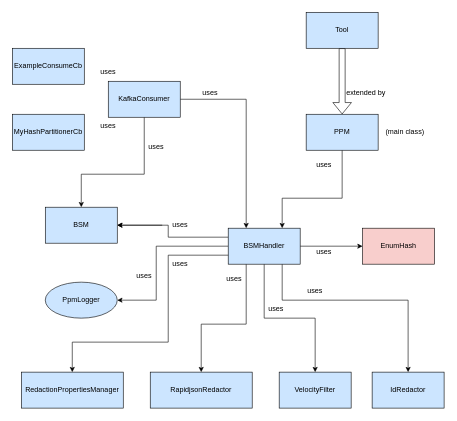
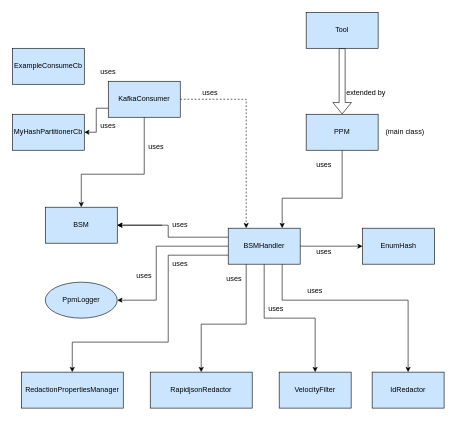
  <mxCell id="0" />
  <mxCell id="1" parent="0" />
- <mxCell id="2" value="EnumHash" style="rounded=0;whiteSpace=wrap;html=1;fillColor=#f8cecc;" parent="1" vertex="1"><mxGeometry x="604" y="380" width="120" height="60" as="geometry" /></mxCell>
+ <mxCell id="2" value="EnumHash" style="rounded=0;whiteSpace=wrap;html=1;fillColor=#CCE5FF;" parent="1" vertex="1"><mxGeometry x="604" y="380" width="120" height="60" as="geometry" /></mxCell>
  <mxCell id="3" value="IdRedactor" style="rounded=0;whiteSpace=wrap;html=1;fillColor=#CCE5FF;" parent="1" vertex="1"><mxGeometry x="620" y="620" width="120" height="60" as="geometry" /></mxCell>
  <mxCell id="4" value="VelocityFilter" style="rounded=0;whiteSpace=wrap;html=1;fillColor=#CCE5FF;" parent="1" vertex="1"><mxGeometry x="465" y="620" width="120" height="60" as="geometry" /></mxCell>
  <mxCell id="5" value="BSM" style="rounded=0;whiteSpace=wrap;html=1;fillColor=#CCE5FF;" parent="1" vertex="1"><mxGeometry x="75" y="345" width="120" height="60" as="geometry" /></mxCell>
  <mxCell id="6" style="edgeStyle=orthogonalEdgeStyle;rounded=0;orthogonalLoop=1;jettySize=auto;html=1;exitX=0.25;exitY=1;exitDx=0;exitDy=0;entryX=0.5;entryY=0;entryDx=0;entryDy=0;" parent="1" source="12" target="14" edge="1"><mxGeometry relative="1" as="geometry"><Array as="points"><mxPoint x="410" y="540" /><mxPoint x="335" y="540" /></Array></mxGeometry></mxCell>
  <mxCell id="7" style="edgeStyle=orthogonalEdgeStyle;rounded=0;orthogonalLoop=1;jettySize=auto;html=1;exitX=0;exitY=0.25;exitDx=0;exitDy=0;" parent="1" source="12" target="5" edge="1"><mxGeometry relative="1" as="geometry"><Array as="points"><mxPoint x="280" y="395" /><mxPoint x="280" y="375" /></Array></mxGeometry></mxCell>
  <mxCell id="8" style="edgeStyle=orthogonalEdgeStyle;rounded=0;orthogonalLoop=1;jettySize=auto;html=1;exitX=0.5;exitY=1;exitDx=0;exitDy=0;" parent="1" source="12" target="4" edge="1"><mxGeometry relative="1" as="geometry" /></mxCell>
  <mxCell id="9" style="edgeStyle=orthogonalEdgeStyle;rounded=0;orthogonalLoop=1;jettySize=auto;html=1;exitX=0.75;exitY=1;exitDx=0;exitDy=0;entryX=0.5;entryY=0;entryDx=0;entryDy=0;" parent="1" source="12" target="3" edge="1"><mxGeometry relative="1" as="geometry"><Array as="points"><mxPoint x="470" y="500" /><mxPoint x="680" y="500" /></Array><mxPoint x="780" y="570" as="targetPoint" /></mxGeometry></mxCell>
  <mxCell id="10" style="edgeStyle=orthogonalEdgeStyle;rounded=0;orthogonalLoop=1;jettySize=auto;html=1;" parent="1" source="12" target="2" edge="1"><mxGeometry relative="1" as="geometry" /></mxCell>
  <mxCell id="11" style="edgeStyle=orthogonalEdgeStyle;rounded=0;orthogonalLoop=1;jettySize=auto;html=1;exitX=0;exitY=0.5;exitDx=0;exitDy=0;entryX=1;entryY=0.5;entryDx=0;entryDy=0;" parent="1" source="12" target="33" edge="1"><mxGeometry relative="1" as="geometry"><Array as="points"><mxPoint x="260" y="410" /><mxPoint x="260" y="500" /></Array></mxGeometry></mxCell>
  <mxCell id="12" value="BSMHandler" style="rounded=0;whiteSpace=wrap;html=1;fillColor=#CCE5FF;" parent="1" vertex="1"><mxGeometry x="380" y="380" width="120" height="60" as="geometry" /></mxCell>
  <mxCell id="13" style="edgeStyle=orthogonalEdgeStyle;rounded=0;orthogonalLoop=1;jettySize=auto;html=1;entryX=0.75;entryY=0;entryDx=0;entryDy=0;exitX=0.5;exitY=1;exitDx=0;exitDy=0;" parent="1" source="35" target="12" edge="1"><mxGeometry relative="1" as="geometry"><Array as="points"><mxPoint x="570" y="330" /><mxPoint x="470" y="330" /></Array></mxGeometry></mxCell>
  <mxCell id="14" value="RapidjsonRedactor" style="rounded=0;whiteSpace=wrap;html=1;fillColor=#CCE5FF;" parent="1" vertex="1"><mxGeometry x="250" y="620" width="170" height="60" as="geometry" /></mxCell>
- <mxCell id="15" style="edgeStyle=orthogonalEdgeStyle;rounded=0;orthogonalLoop=1;jettySize=auto;html=1;entryX=0.25;entryY=0;entryDx=0;entryDy=0;exitX=1;exitY=0.5;exitDx=0;exitDy=0;" parent="1" source="38" target="12" edge="1"><mxGeometry relative="1" as="geometry"><mxPoint x="345" y="170" as="sourcePoint" /></mxGeometry></mxCell>
+ <mxCell id="15" style="edgeStyle=orthogonalEdgeStyle;rounded=0;orthogonalLoop=1;jettySize=auto;html=1;entryX=0.25;entryY=0;entryDx=0;entryDy=0;exitX=1;exitY=0.5;exitDx=0;exitDy=0;dashed=1;" parent="1" source="38" target="12" edge="1"><mxGeometry relative="1" as="geometry"><mxPoint x="345" y="170" as="sourcePoint" /></mxGeometry></mxCell>
  <mxCell id="16" style="edgeStyle=orthogonalEdgeStyle;rounded=0;orthogonalLoop=1;jettySize=auto;html=1;exitX=0.5;exitY=1;exitDx=0;exitDy=0;" parent="1" source="38" target="5" edge="1"><mxGeometry relative="1" as="geometry"><mxPoint x="190" y="260" as="sourcePoint" /><Array as="points"><mxPoint x="240" y="290" /><mxPoint x="135" y="290" /></Array></mxGeometry></mxCell>
  <mxCell id="17" value="extended by" style="text;html=1;strokeColor=none;fillColor=none;align=center;verticalAlign=middle;whiteSpace=wrap;rounded=0;" parent="1" vertex="1"><mxGeometry x="570" y="140" width="80" height="30" as="geometry" /></mxCell>
  <mxCell id="18" value="uses" style="text;html=1;strokeColor=none;fillColor=none;align=center;verticalAlign=middle;whiteSpace=wrap;rounded=0;" parent="1" vertex="1"><mxGeometry x="510" y="260" width="60" height="30" as="geometry" /></mxCell>
  <mxCell id="19" value="" style="edgeStyle=orthogonalEdgeStyle;rounded=0;orthogonalLoop=1;jettySize=auto;html=1;" parent="1" source="20" target="5" edge="1"><mxGeometry relative="1" as="geometry" /></mxCell>
  <mxCell id="20" value="uses" style="text;html=1;strokeColor=none;fillColor=none;align=center;verticalAlign=middle;whiteSpace=wrap;rounded=0;" parent="1" vertex="1"><mxGeometry x="270" y="360" width="60" height="30" as="geometry" /></mxCell>
  <mxCell id="21" value="uses" style="text;html=1;strokeColor=none;fillColor=none;align=center;verticalAlign=middle;whiteSpace=wrap;rounded=0;" parent="1" vertex="1"><mxGeometry x="360" y="450" width="60" height="30" as="geometry" /></mxCell>
  <mxCell id="22" value="uses" style="text;html=1;strokeColor=none;fillColor=none;align=center;verticalAlign=middle;whiteSpace=wrap;rounded=0;" parent="1" vertex="1"><mxGeometry x="495" y="470" width="60" height="30" as="geometry" /></mxCell>
  <mxCell id="23" value="uses" style="text;html=1;strokeColor=none;fillColor=none;align=center;verticalAlign=middle;whiteSpace=wrap;rounded=0;" parent="1" vertex="1"><mxGeometry x="510" y="405" width="60" height="30" as="geometry" /></mxCell>
  <mxCell id="24" value="uses" style="text;html=1;strokeColor=none;fillColor=none;align=center;verticalAlign=middle;whiteSpace=wrap;rounded=0;" parent="1" vertex="1"><mxGeometry x="430" y="500" width="60" height="30" as="geometry" /></mxCell>
  <mxCell id="25" value="ExampleConsumeCb" style="rounded=0;whiteSpace=wrap;html=1;fillColor=#CCE5FF;" parent="1" vertex="1"><mxGeometry x="20" y="80" width="120" height="60" as="geometry" /></mxCell>
  <mxCell id="26" value="MyHashPartitionerCb" style="rounded=0;whiteSpace=wrap;html=1;fillColor=#CCE5FF;" parent="1" vertex="1"><mxGeometry x="20" y="190" width="120" height="60" as="geometry" /></mxCell>
  <mxCell id="27" value="uses" style="text;html=1;strokeColor=none;fillColor=none;align=center;verticalAlign=middle;whiteSpace=wrap;rounded=0;" parent="1" vertex="1"><mxGeometry x="320" y="140" width="60" height="30" as="geometry" /></mxCell>
  <mxCell id="28" value="uses" style="text;html=1;strokeColor=none;fillColor=none;align=center;verticalAlign=middle;whiteSpace=wrap;rounded=0;" parent="1" vertex="1"><mxGeometry x="230" y="230" width="60" height="30" as="geometry" /></mxCell>
  <mxCell id="29" style="edgeStyle=orthogonalEdgeStyle;rounded=0;orthogonalLoop=1;jettySize=auto;html=1;shape=flexArrow;" parent="1" source="36" target="35" edge="1"><mxGeometry relative="1" as="geometry" /></mxCell>
  <mxCell id="30" value="RedactionPropertiesManager" style="rounded=0;whiteSpace=wrap;html=1;fillColor=#CCE5FF;" parent="1" vertex="1"><mxGeometry x="35" y="620" width="170" height="60" as="geometry" /></mxCell>
  <mxCell id="31" value="uses" style="text;html=1;strokeColor=none;fillColor=none;align=center;verticalAlign=middle;whiteSpace=wrap;rounded=0;" parent="1" vertex="1"><mxGeometry x="270" y="425" width="60" height="30" as="geometry" /></mxCell>
  <mxCell id="32" style="edgeStyle=orthogonalEdgeStyle;rounded=0;orthogonalLoop=1;jettySize=auto;html=1;exitX=0;exitY=0.75;exitDx=0;exitDy=0;" parent="1" source="12" target="30" edge="1"><mxGeometry relative="1" as="geometry"><Array as="points"><mxPoint x="280" y="425" /><mxPoint x="280" y="570" /><mxPoint x="120" y="570" /></Array></mxGeometry></mxCell>
  <mxCell id="33" value="PpmLogger" style="ellipse;whiteSpace=wrap;html=1;fillColor=#CCE5FF;" parent="1" vertex="1"><mxGeometry x="75" y="470" width="120" height="60" as="geometry" /></mxCell>
  <mxCell id="34" value="uses" style="text;html=1;strokeColor=none;fillColor=none;align=center;verticalAlign=middle;whiteSpace=wrap;rounded=0;" parent="1" vertex="1"><mxGeometry x="210" y="445" width="60" height="30" as="geometry" /></mxCell>
  <mxCell id="35" value="PPM" style="rounded=0;whiteSpace=wrap;html=1;fillColor=#CCE5FF;" parent="1" vertex="1"><mxGeometry x="510" y="190" width="120" height="60" as="geometry" /></mxCell>
  <mxCell id="36" value="Tool" style="rounded=0;whiteSpace=wrap;html=1;fillColor=#CCE5FF;" parent="1" vertex="1"><mxGeometry x="510" width="120" height="60" as="geometry" y="20" /></mxCell>
+ <mxCell id="37" style="edgeStyle=orthogonalEdgeStyle;rounded=0;orthogonalLoop=1;jettySize=auto;html=1;exitX=0;exitY=0.75;exitDx=0;exitDy=0;entryX=1;entryY=0.5;entryDx=0;entryDy=0;" parent="1" source="38" target="26" edge="1"><mxGeometry relative="1" as="geometry" /></mxCell>
  <mxCell id="38" value="KafkaConsumer" style="rounded=0;whiteSpace=wrap;html=1;fillColor=#CCE5FF;" parent="1" vertex="1"><mxGeometry x="180" y="135" width="120" height="60" as="geometry" /></mxCell>
  <mxCell id="39" value="uses" style="text;html=1;strokeColor=none;fillColor=none;align=center;verticalAlign=middle;whiteSpace=wrap;rounded=0;" parent="1" vertex="1"><mxGeometry x="150" y="105" width="60" height="30" as="geometry" /></mxCell>
  <mxCell id="40" value="uses" style="text;html=1;strokeColor=none;fillColor=none;align=center;verticalAlign=middle;whiteSpace=wrap;rounded=0;" parent="1" vertex="1"><mxGeometry x="150" y="195" width="60" height="30" as="geometry" /></mxCell>
  <mxCell id="41" value="(main class)" style="text;html=1;strokeColor=none;fillColor=none;align=center;verticalAlign=middle;whiteSpace=wrap;rounded=0;" parent="1" vertex="1"><mxGeometry x="640" y="205" width="70" height="30" as="geometry" /></mxCell>
